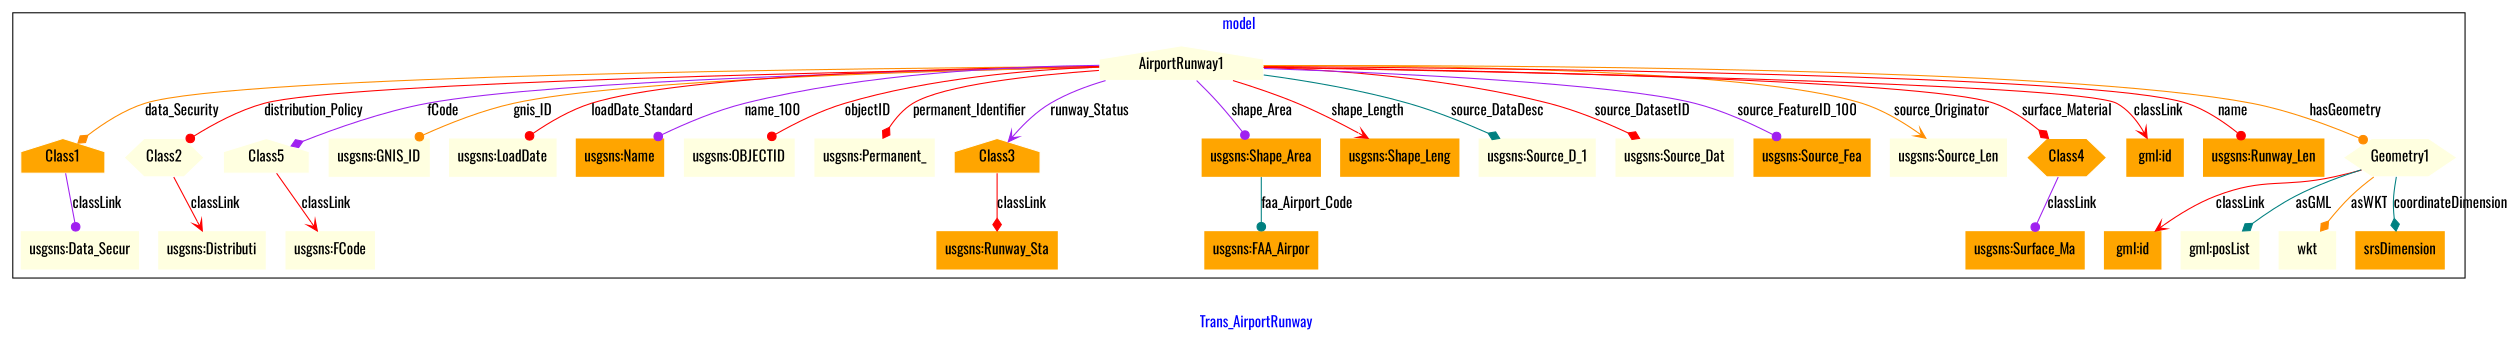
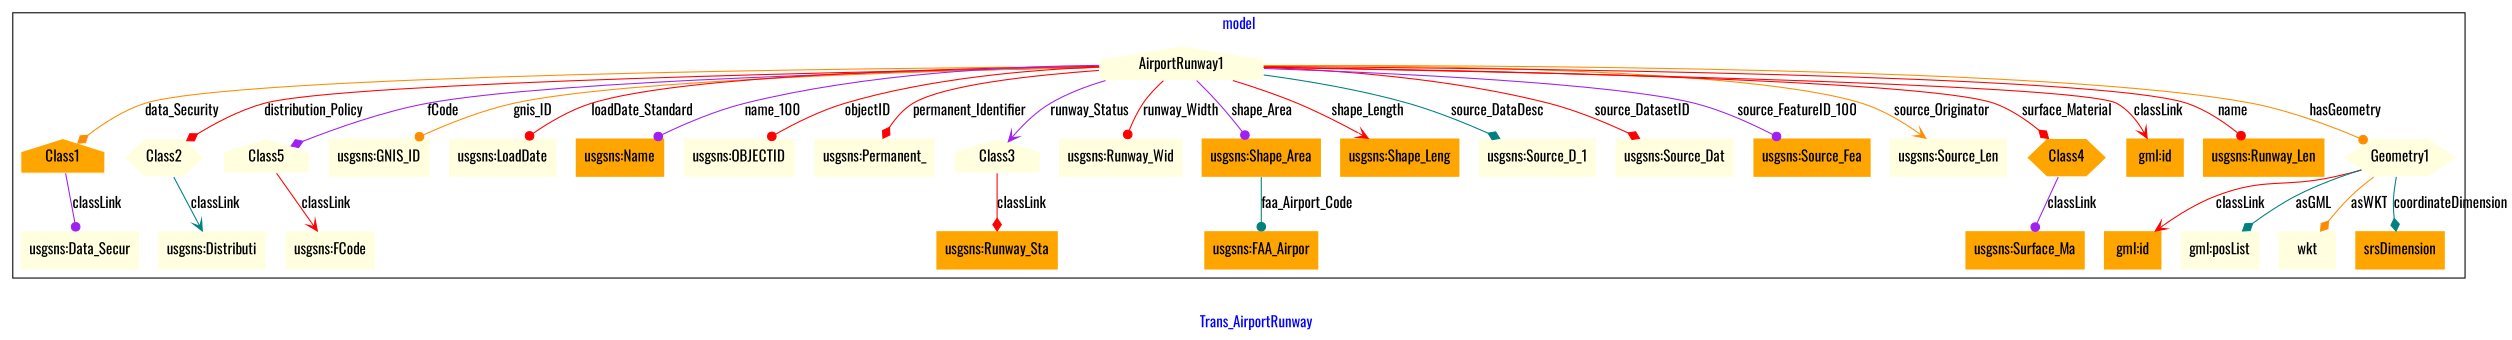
  digraph {
    fontcolor=blue
    fontname=Oswald
    label=Trans_AirportRunway
    remincross=true
    node [fillcolor=lightyellow fontname=Oswald shape=plaintext style=filled]
    edge [arrowhead=dot color=red fontcolor=black fontname=Oswald]
    n1 [color=white label=AirportRunway1 shape=house]
    n2 [color=white fillcolor=orange label=Class1 shape=house]
    n3 [color=white label=Class2 shape=hexagon]
    n4 [color=white label=Class5 shape=house]
    n5 [fillcolor=orange label="usgsns:FAA_Airpor"]
    n6 [label="usgsns:GNIS_ID"]
    n7 [label="usgsns:LoadDate"]
    n8 [fillcolor=orange label="usgsns:Name"]
    n9 [label="usgsns:OBJECTID"]
    n10 [label="usgsns:Permanent_"]
-   n11 [color=white fillcolor=orange label=Class3 shape=house]
+   n11 [color=white label=Class3 shape=house]
+   n12 [label="usgsns:Runway_Wid"]
    n13 [fillcolor=orange label="usgsns:Shape_Area"]
    n14 [fillcolor=orange label="usgsns:Shape_Leng"]
    n15 [label="usgsns:Source_D_1"]
    n16 [label="usgsns:Source_Dat"]
    n17 [fillcolor=orange label="usgsns:Source_Fea"]
    n18 [label="usgsns:Source_Len"]
    n19 [color=white fillcolor=orange label=Class4 shape=hexagon]
    n20 [fillcolor=orange label="gml:id"]
    n21 [fillcolor=orange label="usgsns:Runway_Len"]
    n22 [color=white label=Geometry1 shape=hexagon]
    n23 [fillcolor=orange label="gml:id"]
    n24 [label="gml:posList"]
    n25 [label=wkt]
    n26 [fillcolor=orange label=srsDimension]
    n27 [label="usgsns:Data_Secur"]
    n28 [label="usgsns:Distributi"]
    n29 [fillcolor=orange label="usgsns:Runway_Sta"]
    n30 [fillcolor=orange label="usgsns:Surface_Ma"]
    n31 [label="usgsns:FCode"]
    subgraph cluster_1 {
      label=model
      n1
      n2
      n3
      n4
      n5
      n6
      n7
      n8
      n9
      n10
      n11
+     n12
      n13
      n14
      n15
      n16
      n17
      n18
      n19
      n20
      n21
      n22
      n23
      n24
      n25
      n26
      n27
      n28
      n29
      n30
      n31
    }
    n1 -> n2 [arrowhead=diamond color=darkorange label=data_Security]
-   n1 -> n3 [label=distribution_Policy]
+   n1 -> n3 [arrowhead=diamond label=distribution_Policy]
    n1 -> n4 [arrowhead=diamond color=purple label=fCode]
    n1 -> n6 [color=darkorange label=gnis_ID]
    n1 -> n7 [label=loadDate_Standard]
    n1 -> n8 [color=purple label=name_100]
    n1 -> n9 [label=objectID]
    n1 -> n10 [arrowhead=diamond label=permanent_Identifier]
    n1 -> n11 [arrowhead=vee color=purple label=runway_Status]
+   n1 -> n12 [label=runway_Width]
    n1 -> n13 [color=purple label=shape_Area]
    n1 -> n14 [arrowhead=vee label=shape_Length]
    n1 -> n15 [arrowhead=diamond color=teal label=source_DataDesc]
    n1 -> n16 [arrowhead=diamond label=source_DatasetID]
    n1 -> n17 [color=purple label=source_FeatureID_100]
    n1 -> n18 [arrowhead=vee color=darkorange label=source_Originator]
    n1 -> n19 [arrowhead=diamond label=surface_Material]
    n1 -> n20 [arrowhead=vee label=classLink]
    n1 -> n21 [label=name]
    n1 -> n22 [color=darkorange label=hasGeometry]
    n2 -> n27 [color=purple label=classLink]
-   n3 -> n28 [arrowhead=vee label=classLink]
+   n3 -> n28 [arrowhead=vee color=teal label=classLink]
    n4 -> n31 [arrowhead=vee label=classLink]
    n11 -> n29 [arrowhead=diamond label=classLink]
    n13 -> n5 [color=teal label=faa_Airport_Code]
    n19 -> n30 [color=purple label=classLink]
    n22 -> n23 [arrowhead=vee label=classLink]
    n22 -> n24 [arrowhead=diamond color=teal label=asGML]
    n22 -> n25 [arrowhead=diamond color=darkorange label=asWKT]
    n22 -> n26 [arrowhead=diamond color=teal label=coordinateDimension]
  }
